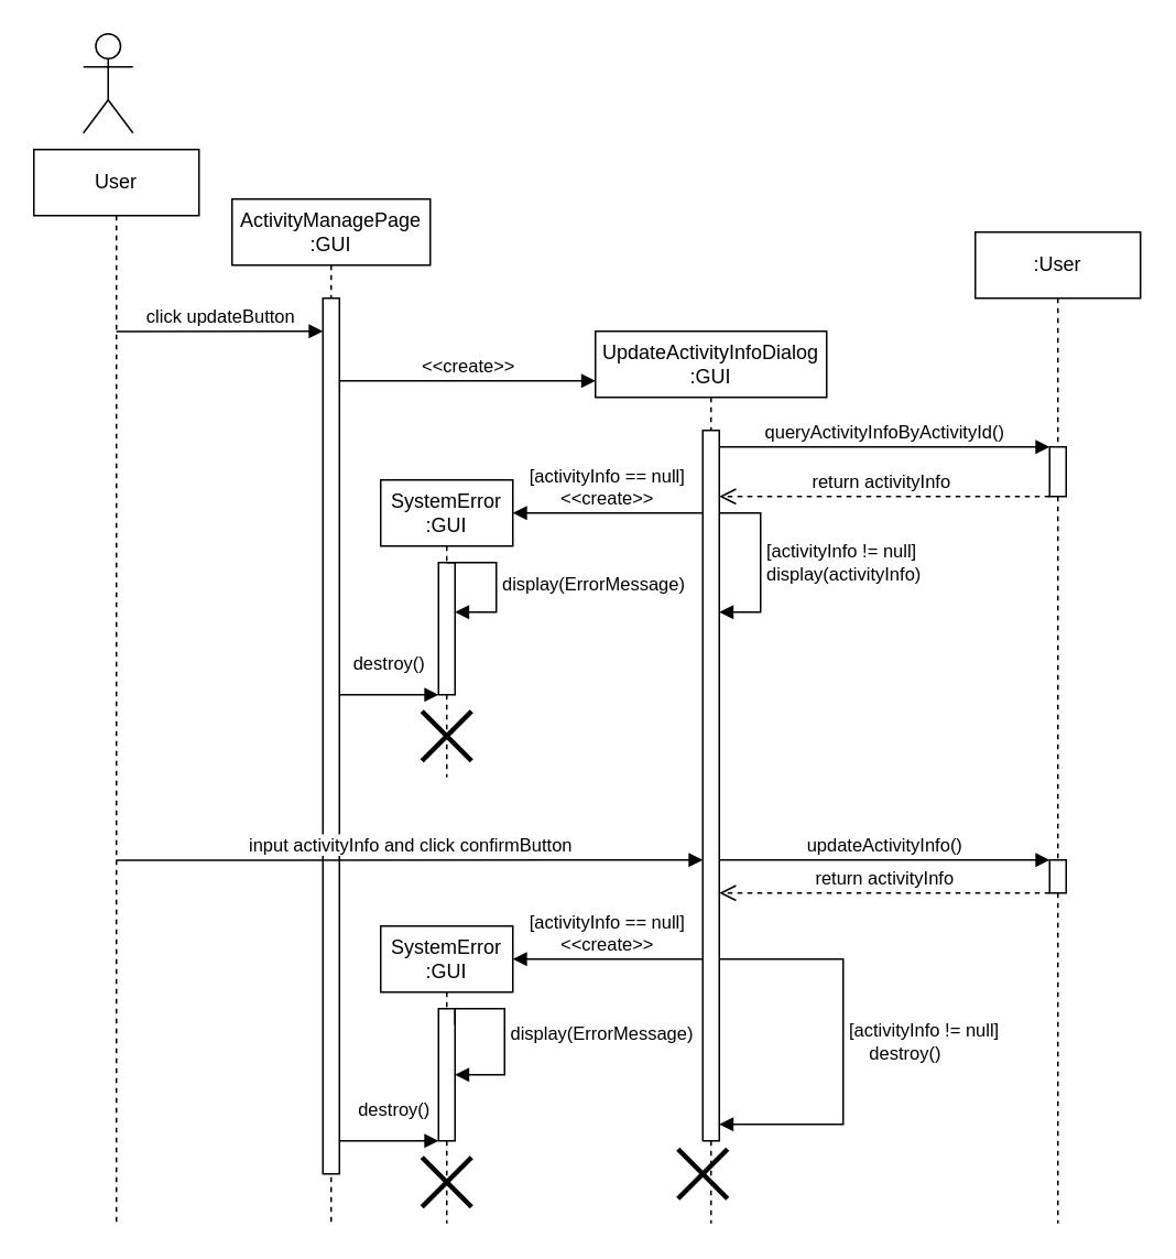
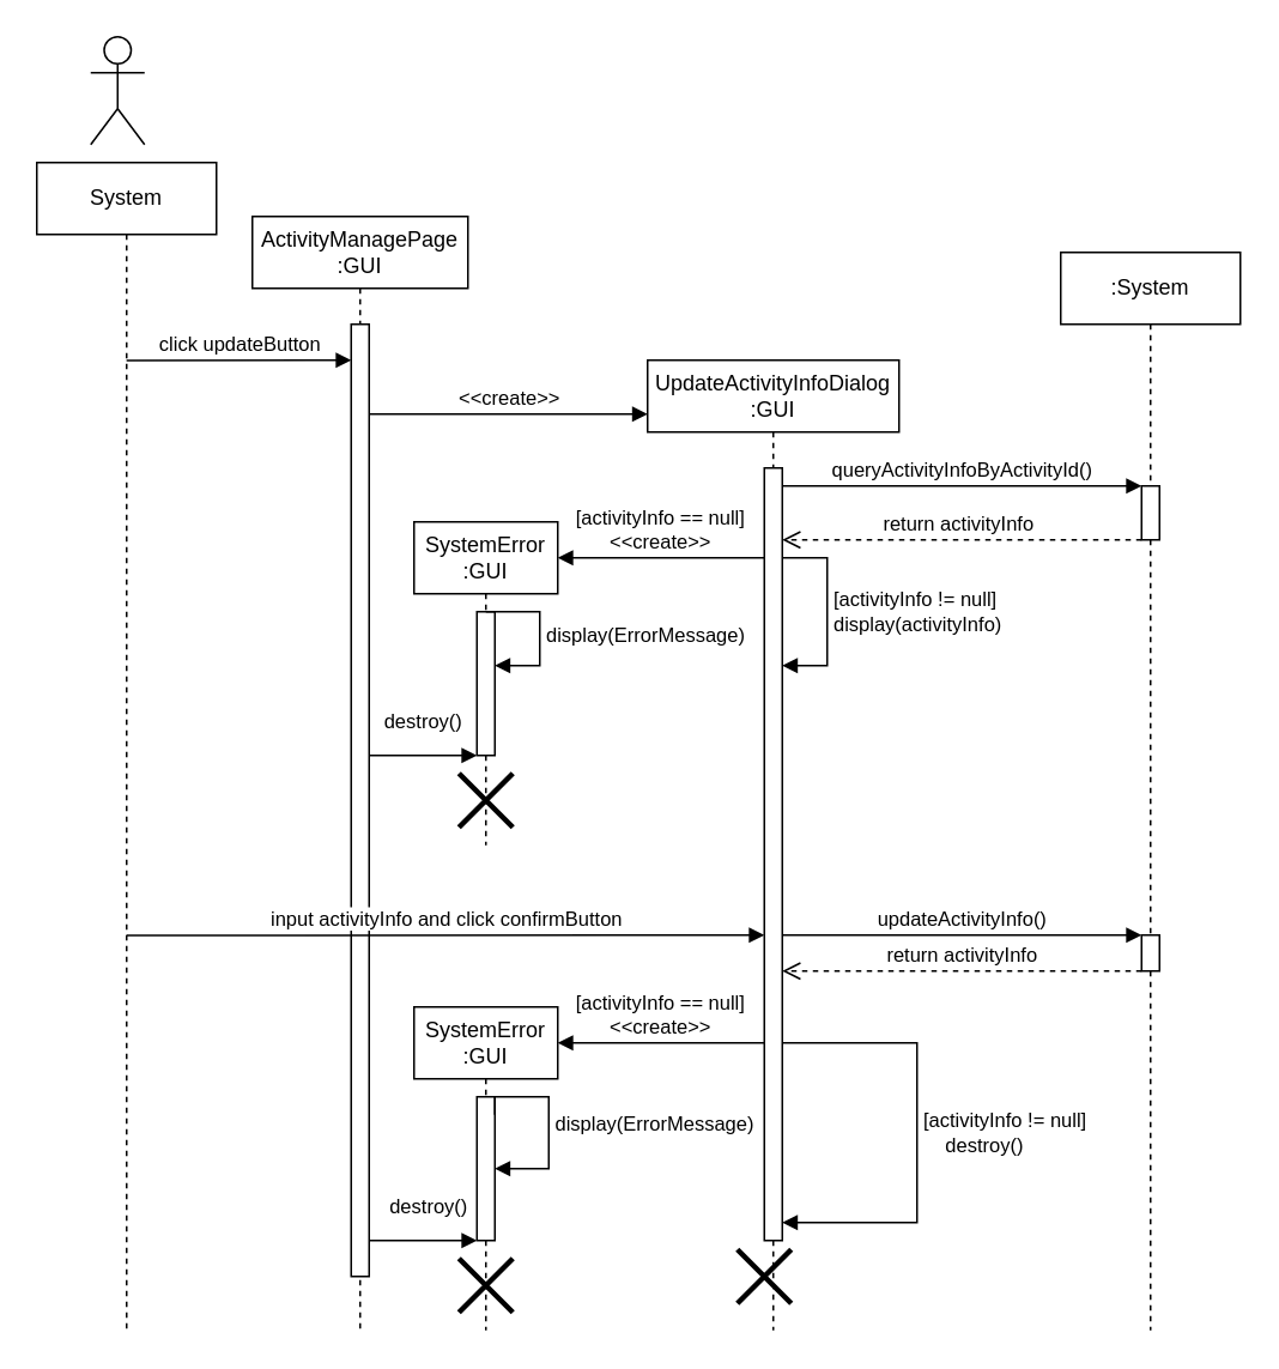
  <mxCell id="0" />
  <mxCell id="1" parent="0" />
  <mxCell id="2" value="" style="shape=umlActor;verticalLabelPosition=bottom;verticalAlign=top;html=1;" vertex="1" parent="1"><mxGeometry x="50" y="20" width="30" height="60" as="geometry" /></mxCell>
- <mxCell id="3" value="User" style="shape=umlLifeline;perimeter=lifelinePerimeter;whiteSpace=wrap;html=1;container=1;dropTarget=0;collapsible=0;recursiveResize=0;outlineConnect=0;portConstraint=eastwest;newEdgeStyle={&quot;edgeStyle&quot;:&quot;elbowEdgeStyle&quot;,&quot;elbow&quot;:&quot;vertical&quot;,&quot;curved&quot;:0,&quot;rounded&quot;:0};" vertex="1" parent="1"><mxGeometry x="20" y="90" width="100" height="650" as="geometry" /></mxCell>
+ <mxCell id="3" value="System" style="shape=umlLifeline;perimeter=lifelinePerimeter;whiteSpace=wrap;html=1;container=1;dropTarget=0;collapsible=0;recursiveResize=0;outlineConnect=0;portConstraint=eastwest;newEdgeStyle={&quot;edgeStyle&quot;:&quot;elbowEdgeStyle&quot;,&quot;elbow&quot;:&quot;vertical&quot;,&quot;curved&quot;:0,&quot;rounded&quot;:0};" vertex="1" parent="1"><mxGeometry x="20" y="90" width="100" height="650" as="geometry" /></mxCell>
  <mxCell id="4" value="ActivityManagePage&lt;br&gt;:GUI" style="shape=umlLifeline;perimeter=lifelinePerimeter;whiteSpace=wrap;html=1;container=1;dropTarget=0;collapsible=0;recursiveResize=0;outlineConnect=0;portConstraint=eastwest;newEdgeStyle={&quot;edgeStyle&quot;:&quot;elbowEdgeStyle&quot;,&quot;elbow&quot;:&quot;vertical&quot;,&quot;curved&quot;:0,&quot;rounded&quot;:0};" vertex="1" parent="1"><mxGeometry x="140" y="120" width="120" height="620" as="geometry" /></mxCell>
  <mxCell id="5" value="" style="html=1;points=[];perimeter=orthogonalPerimeter;outlineConnect=0;targetShapes=umlLifeline;portConstraint=eastwest;newEdgeStyle={&quot;edgeStyle&quot;:&quot;elbowEdgeStyle&quot;,&quot;elbow&quot;:&quot;vertical&quot;,&quot;curved&quot;:0,&quot;rounded&quot;:0};" vertex="1" parent="4"><mxGeometry x="55" y="60" width="10" height="530" as="geometry" /></mxCell>
  <mxCell id="6" value="click updateButton" style="html=1;verticalAlign=bottom;endArrow=block;edgeStyle=elbowEdgeStyle;elbow=vertical;curved=0;rounded=0;" edge="1" parent="1" target="5"><mxGeometry width="80" relative="1" as="geometry"><mxPoint x="69.929" y="200.136" as="sourcePoint" /><mxPoint x="190" y="200" as="targetPoint" /></mxGeometry></mxCell>
  <mxCell id="7" value="UpdateActivityInfoDialog&lt;br&gt;:GUI" style="shape=umlLifeline;perimeter=lifelinePerimeter;whiteSpace=wrap;html=1;container=1;dropTarget=0;collapsible=0;recursiveResize=0;outlineConnect=0;portConstraint=eastwest;newEdgeStyle={&quot;edgeStyle&quot;:&quot;elbowEdgeStyle&quot;,&quot;elbow&quot;:&quot;vertical&quot;,&quot;curved&quot;:0,&quot;rounded&quot;:0};" vertex="1" parent="1"><mxGeometry x="360" y="200" width="140" height="540" as="geometry" /></mxCell>
  <mxCell id="8" value="" style="html=1;points=[];perimeter=orthogonalPerimeter;outlineConnect=0;targetShapes=umlLifeline;portConstraint=eastwest;newEdgeStyle={&quot;edgeStyle&quot;:&quot;elbowEdgeStyle&quot;,&quot;elbow&quot;:&quot;vertical&quot;,&quot;curved&quot;:0,&quot;rounded&quot;:0};" vertex="1" parent="7"><mxGeometry x="65" y="60" width="10" height="430" as="geometry" /></mxCell>
  <mxCell id="9" value="" style="shape=umlDestroy;whiteSpace=wrap;html=1;strokeWidth=3;targetShapes=umlLifeline;" vertex="1" parent="7"><mxGeometry x="50" y="495" width="30" height="30" as="geometry" /></mxCell>
  <mxCell id="10" value="[activityInfo != null]&lt;br&gt;display(activityInfo)" style="html=1;align=left;spacingLeft=2;endArrow=block;rounded=0;edgeStyle=orthogonalEdgeStyle;curved=0;rounded=0;" edge="1" parent="7" source="8" target="8"><mxGeometry relative="1" as="geometry"><mxPoint x="80" y="110" as="sourcePoint" /><Array as="points"><mxPoint x="100" y="110" /><mxPoint x="100" y="170" /></Array><mxPoint x="75" y="140" as="targetPoint" /></mxGeometry></mxCell>
  <mxCell id="11" value="[activityInfo != null]&lt;br&gt;&lt;span style=&quot;&quot;&gt;&lt;span style=&quot;&quot;&gt;&amp;nbsp;&amp;nbsp;&amp;nbsp;&amp;nbsp;&lt;/span&gt;&lt;/span&gt;destroy()" style="html=1;align=left;spacingLeft=2;endArrow=block;rounded=0;edgeStyle=orthogonalEdgeStyle;curved=0;rounded=0;" edge="1" parent="7" source="8" target="8"><mxGeometry relative="1" as="geometry"><mxPoint x="80" y="400" as="sourcePoint" /><Array as="points"><mxPoint x="150" y="380" /><mxPoint x="150" y="480" /></Array><mxPoint x="80" y="480" as="targetPoint" /></mxGeometry></mxCell>
  <mxCell id="12" value="&amp;lt;&amp;lt;create&amp;gt;&amp;gt;" style="html=1;verticalAlign=bottom;endArrow=block;edgeStyle=elbowEdgeStyle;elbow=vertical;curved=0;rounded=0;entryX=0;entryY=0.061;entryDx=0;entryDy=0;entryPerimeter=0;" edge="1" parent="1" source="5"><mxGeometry width="80" relative="1" as="geometry"><mxPoint x="215" y="230" as="sourcePoint" /><mxPoint x="360" y="230.305" as="targetPoint" /></mxGeometry></mxCell>
  <mxCell id="13" value="input activityInfo and click confirmButton" style="html=1;verticalAlign=bottom;endArrow=block;edgeStyle=elbowEdgeStyle;elbow=vertical;curved=0;rounded=0;" edge="1" parent="1" target="8"><mxGeometry width="80" relative="1" as="geometry"><mxPoint x="69.997" y="520.13" as="sourcePoint" /><mxPoint x="419.83" y="520.13" as="targetPoint" /></mxGeometry></mxCell>
- <mxCell id="14" value=":User" style="shape=umlLifeline;perimeter=lifelinePerimeter;whiteSpace=wrap;html=1;container=1;dropTarget=0;collapsible=0;recursiveResize=0;outlineConnect=0;portConstraint=eastwest;newEdgeStyle={&quot;edgeStyle&quot;:&quot;elbowEdgeStyle&quot;,&quot;elbow&quot;:&quot;vertical&quot;,&quot;curved&quot;:0,&quot;rounded&quot;:0};" vertex="1" parent="1"><mxGeometry x="590" y="140" width="100" height="600" as="geometry" /></mxCell>
+ <mxCell id="14" value=":System" style="shape=umlLifeline;perimeter=lifelinePerimeter;whiteSpace=wrap;html=1;container=1;dropTarget=0;collapsible=0;recursiveResize=0;outlineConnect=0;portConstraint=eastwest;newEdgeStyle={&quot;edgeStyle&quot;:&quot;elbowEdgeStyle&quot;,&quot;elbow&quot;:&quot;vertical&quot;,&quot;curved&quot;:0,&quot;rounded&quot;:0};" vertex="1" parent="1"><mxGeometry x="590" y="140" width="100" height="600" as="geometry" /></mxCell>
  <mxCell id="15" value="" style="html=1;points=[];perimeter=orthogonalPerimeter;outlineConnect=0;targetShapes=umlLifeline;portConstraint=eastwest;newEdgeStyle={&quot;edgeStyle&quot;:&quot;elbowEdgeStyle&quot;,&quot;elbow&quot;:&quot;vertical&quot;,&quot;curved&quot;:0,&quot;rounded&quot;:0};" vertex="1" parent="14"><mxGeometry x="45" y="380" width="10" height="20" as="geometry" /></mxCell>
  <mxCell id="16" value="" style="html=1;points=[];perimeter=orthogonalPerimeter;outlineConnect=0;targetShapes=umlLifeline;portConstraint=eastwest;newEdgeStyle={&quot;edgeStyle&quot;:&quot;elbowEdgeStyle&quot;,&quot;elbow&quot;:&quot;vertical&quot;,&quot;curved&quot;:0,&quot;rounded&quot;:0};" vertex="1" parent="14"><mxGeometry x="45" y="130" width="10" height="30" as="geometry" /></mxCell>
  <mxCell id="17" value="updateActivityInfo()" style="html=1;verticalAlign=bottom;endArrow=block;edgeStyle=elbowEdgeStyle;elbow=vertical;curved=0;rounded=0;" edge="1" parent="1" source="8"><mxGeometry width="80" relative="1" as="geometry"><mxPoint x="440" y="520" as="sourcePoint" /><mxPoint x="635" y="520" as="targetPoint" /></mxGeometry></mxCell>
  <mxCell id="18" value="return activityInfo" style="html=1;verticalAlign=bottom;endArrow=open;dashed=1;endSize=8;edgeStyle=elbowEdgeStyle;elbow=vertical;curved=0;rounded=0;" edge="1" parent="1" target="8"><mxGeometry relative="1" as="geometry"><mxPoint x="635" y="540" as="sourcePoint" /><mxPoint x="440" y="540" as="targetPoint" /></mxGeometry></mxCell>
  <mxCell id="19" value="[activityInfo == null]&lt;br&gt;&amp;lt;&amp;lt;create&amp;gt;&amp;gt;" style="html=1;verticalAlign=bottom;endArrow=block;edgeStyle=elbowEdgeStyle;elbow=vertical;curved=0;rounded=0;" edge="1" parent="1" source="8"><mxGeometry width="80" relative="1" as="geometry"><mxPoint x="420" y="580.047" as="sourcePoint" /><mxPoint x="310" y="580.38" as="targetPoint" /></mxGeometry></mxCell>
  <mxCell id="20" value="SystemError&lt;br&gt;:GUI" style="shape=umlLifeline;perimeter=lifelinePerimeter;whiteSpace=wrap;html=1;container=1;dropTarget=0;collapsible=0;recursiveResize=0;outlineConnect=0;portConstraint=eastwest;newEdgeStyle={&quot;edgeStyle&quot;:&quot;elbowEdgeStyle&quot;,&quot;elbow&quot;:&quot;vertical&quot;,&quot;curved&quot;:0,&quot;rounded&quot;:0};" vertex="1" parent="1"><mxGeometry x="230" y="560" width="80" height="180" as="geometry" /></mxCell>
  <mxCell id="21" value="" style="html=1;points=[];perimeter=orthogonalPerimeter;outlineConnect=0;targetShapes=umlLifeline;portConstraint=eastwest;newEdgeStyle={&quot;edgeStyle&quot;:&quot;elbowEdgeStyle&quot;,&quot;elbow&quot;:&quot;vertical&quot;,&quot;curved&quot;:0,&quot;rounded&quot;:0};" vertex="1" parent="20"><mxGeometry x="35" y="50" width="10" height="80" as="geometry" /></mxCell>
  <mxCell id="22" value="" style="shape=umlDestroy;whiteSpace=wrap;html=1;strokeWidth=3;targetShapes=umlLifeline;" vertex="1" parent="20"><mxGeometry x="25" y="140" width="30" height="30" as="geometry" /></mxCell>
  <mxCell id="23" value="display(ErrorMessage)" style="html=1;align=left;spacingLeft=2;endArrow=block;rounded=0;edgeStyle=orthogonalEdgeStyle;curved=0;rounded=0;" edge="1" parent="1" target="21"><mxGeometry relative="1" as="geometry"><mxPoint x="275" y="620" as="sourcePoint" /><Array as="points"><mxPoint x="275" y="610" /><mxPoint x="305" y="610" /><mxPoint x="305" y="650" /></Array><mxPoint x="280" y="650" as="targetPoint" /></mxGeometry></mxCell>
  <mxCell id="24" value="destroy()" style="html=1;verticalAlign=bottom;endArrow=block;edgeStyle=elbowEdgeStyle;elbow=vertical;curved=0;rounded=0;" edge="1" parent="1" source="5" target="21"><mxGeometry x="0.091" y="10" width="80" relative="1" as="geometry"><mxPoint x="215" y="680" as="sourcePoint" /><mxPoint x="260" y="680" as="targetPoint" /><Array as="points"><mxPoint x="240" y="690" /></Array><mxPoint as="offset" /></mxGeometry></mxCell>
  <mxCell id="25" value="queryActivityInfoByActivityId()" style="html=1;verticalAlign=bottom;endArrow=block;edgeStyle=elbowEdgeStyle;elbow=vertical;curved=0;rounded=0;" edge="1" parent="1" source="8"><mxGeometry width="80" relative="1" as="geometry"><mxPoint x="450" y="270" as="sourcePoint" /><mxPoint x="635" y="270.17" as="targetPoint" /></mxGeometry></mxCell>
  <mxCell id="26" value="return activityInfo" style="html=1;verticalAlign=bottom;endArrow=open;dashed=1;endSize=8;edgeStyle=elbowEdgeStyle;elbow=vertical;curved=0;rounded=0;" edge="1" parent="1" target="8"><mxGeometry x="0.02" relative="1" as="geometry"><mxPoint x="635" y="299.997" as="sourcePoint" /><mxPoint x="440" y="300" as="targetPoint" /><mxPoint as="offset" /></mxGeometry></mxCell>
  <mxCell id="27" value="[activityInfo == null]&lt;br&gt;&amp;lt;&amp;lt;create&amp;gt;&amp;gt;" style="html=1;verticalAlign=bottom;endArrow=block;edgeStyle=elbowEdgeStyle;elbow=vertical;curved=0;rounded=0;" edge="1" parent="1" source="8"><mxGeometry width="80" relative="1" as="geometry"><mxPoint x="420" y="309.667" as="sourcePoint" /><mxPoint x="310" y="310" as="targetPoint" /></mxGeometry></mxCell>
  <mxCell id="28" value="SystemError&lt;br&gt;:GUI" style="shape=umlLifeline;perimeter=lifelinePerimeter;whiteSpace=wrap;html=1;container=1;dropTarget=0;collapsible=0;recursiveResize=0;outlineConnect=0;portConstraint=eastwest;newEdgeStyle={&quot;edgeStyle&quot;:&quot;elbowEdgeStyle&quot;,&quot;elbow&quot;:&quot;vertical&quot;,&quot;curved&quot;:0,&quot;rounded&quot;:0};" vertex="1" parent="1"><mxGeometry x="230" y="290" width="80" height="180" as="geometry" /></mxCell>
  <mxCell id="29" value="" style="html=1;points=[];perimeter=orthogonalPerimeter;outlineConnect=0;targetShapes=umlLifeline;portConstraint=eastwest;newEdgeStyle={&quot;edgeStyle&quot;:&quot;elbowEdgeStyle&quot;,&quot;elbow&quot;:&quot;vertical&quot;,&quot;curved&quot;:0,&quot;rounded&quot;:0};" vertex="1" parent="28"><mxGeometry x="35" y="50" width="10" height="80" as="geometry" /></mxCell>
  <mxCell id="30" value="" style="shape=umlDestroy;whiteSpace=wrap;html=1;strokeWidth=3;targetShapes=umlLifeline;" vertex="1" parent="28"><mxGeometry x="25" y="140" width="30" height="30" as="geometry" /></mxCell>
  <mxCell id="31" value="display(ErrorMessage)" style="html=1;align=left;spacingLeft=2;endArrow=block;rounded=0;edgeStyle=orthogonalEdgeStyle;curved=0;rounded=0;" edge="1" parent="1"><mxGeometry x="0.007" relative="1" as="geometry"><mxPoint x="270" y="340" as="sourcePoint" /><Array as="points"><mxPoint x="300" y="370" /></Array><mxPoint x="275" y="370" as="targetPoint" /><mxPoint as="offset" /></mxGeometry></mxCell>
  <mxCell id="32" value="destroy()" style="html=1;verticalAlign=bottom;endArrow=block;edgeStyle=elbowEdgeStyle;elbow=vertical;curved=0;rounded=0;" edge="1" parent="1" source="5" target="29"><mxGeometry y="10" width="80" relative="1" as="geometry"><mxPoint x="230" y="420" as="sourcePoint" /><mxPoint x="255" y="410" as="targetPoint" /><Array as="points"><mxPoint x="235" y="420" /></Array><mxPoint as="offset" /></mxGeometry></mxCell>
